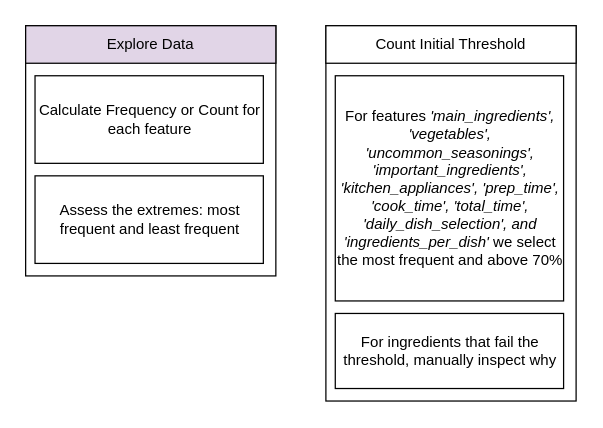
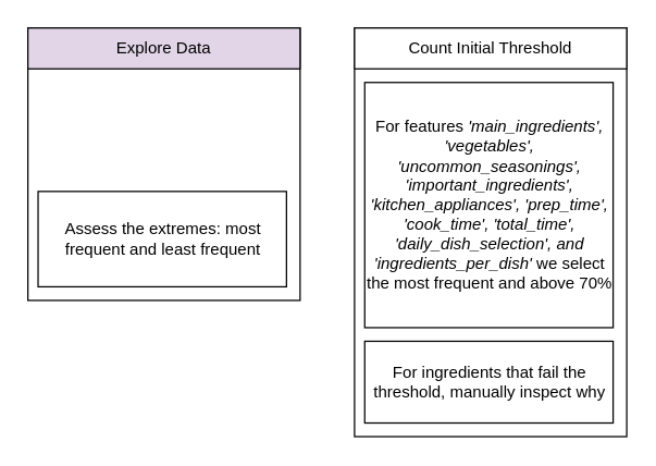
  <mxCell id="0" />
  <mxCell id="1" parent="0" />
  <mxCell id="2" value="" style="rounded=0;whiteSpace=wrap;html=1;" vertex="1" parent="1"><mxGeometry x="20" y="20" width="200" height="200" as="geometry" /></mxCell>
  <mxCell id="3" value="Explore Data" style="rounded=0;whiteSpace=wrap;html=1;fillColor=#e1d5e7;" vertex="1" parent="1"><mxGeometry x="20" y="20" width="200" height="30" as="geometry" /></mxCell>
- <mxCell id="4" value="Calculate Frequency or Count for each feature" style="rounded=0;whiteSpace=wrap;html=1;" vertex="1" parent="1"><mxGeometry x="27.5" y="60" width="182.5" height="70" as="geometry" /></mxCell>
  <mxCell id="5" value="Assess the extremes: most frequent and least frequent" style="rounded=0;whiteSpace=wrap;html=1;" vertex="1" parent="1"><mxGeometry x="27.5" y="140" width="182.5" height="70" as="geometry" /></mxCell>
  <mxCell id="6" value="" style="rounded=0;whiteSpace=wrap;html=1;" vertex="1" parent="1"><mxGeometry x="260" y="20" width="200" height="300" as="geometry" /></mxCell>
  <mxCell id="7" value="Count Initial Threshold" style="rounded=0;whiteSpace=wrap;html=1;" vertex="1" parent="1"><mxGeometry x="260" y="20" width="200" height="30" as="geometry" /></mxCell>
  <mxCell id="8" value="For features &lt;i&gt;'main_ingredients', 'vegetables', 'uncommon_seasonings', 'important_ingredients', 'kitchen_appliances', 'prep_time', 'cook_time', 'total_time', 'daily_dish_selection', and 'ingredients_per_dish'&lt;/i&gt; we select the most frequent and above 70%" style="rounded=0;whiteSpace=wrap;html=1;align=center;" vertex="1" parent="1"><mxGeometry x="267.5" y="60" width="182.5" height="180" as="geometry" /></mxCell>
  <mxCell id="9" value="For ingredients that fail the threshold, manually inspect why" style="rounded=0;whiteSpace=wrap;html=1;align=center;" vertex="1" parent="1"><mxGeometry x="267.5" y="250" width="182.5" height="60" as="geometry" /></mxCell>
